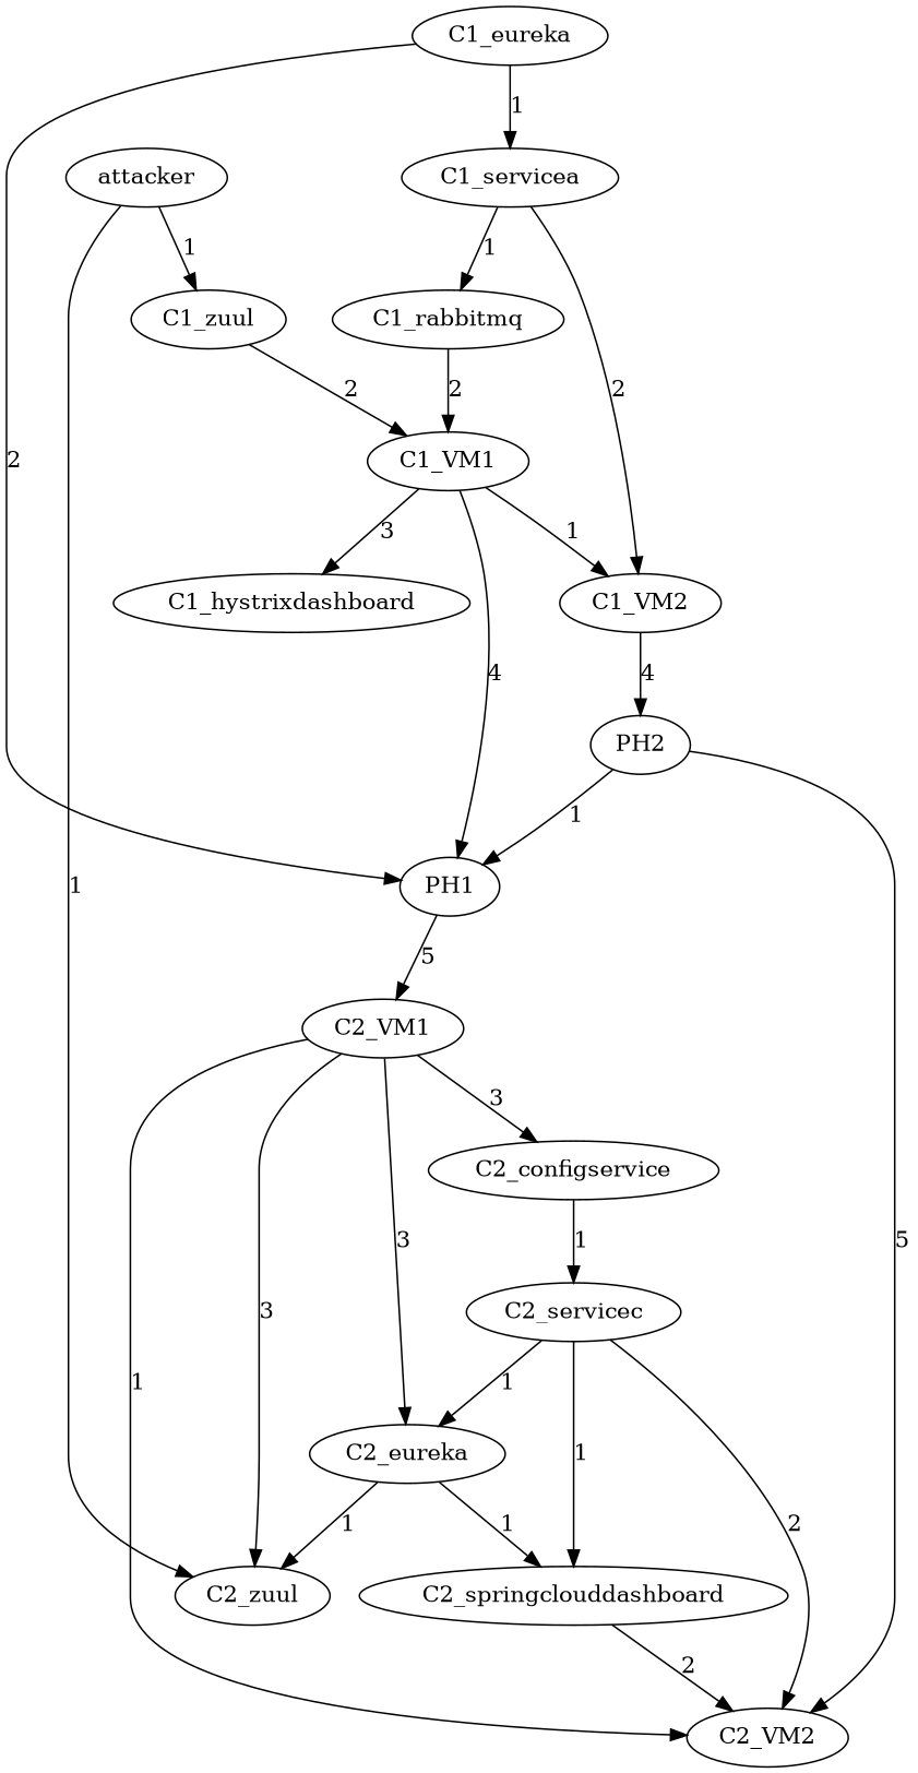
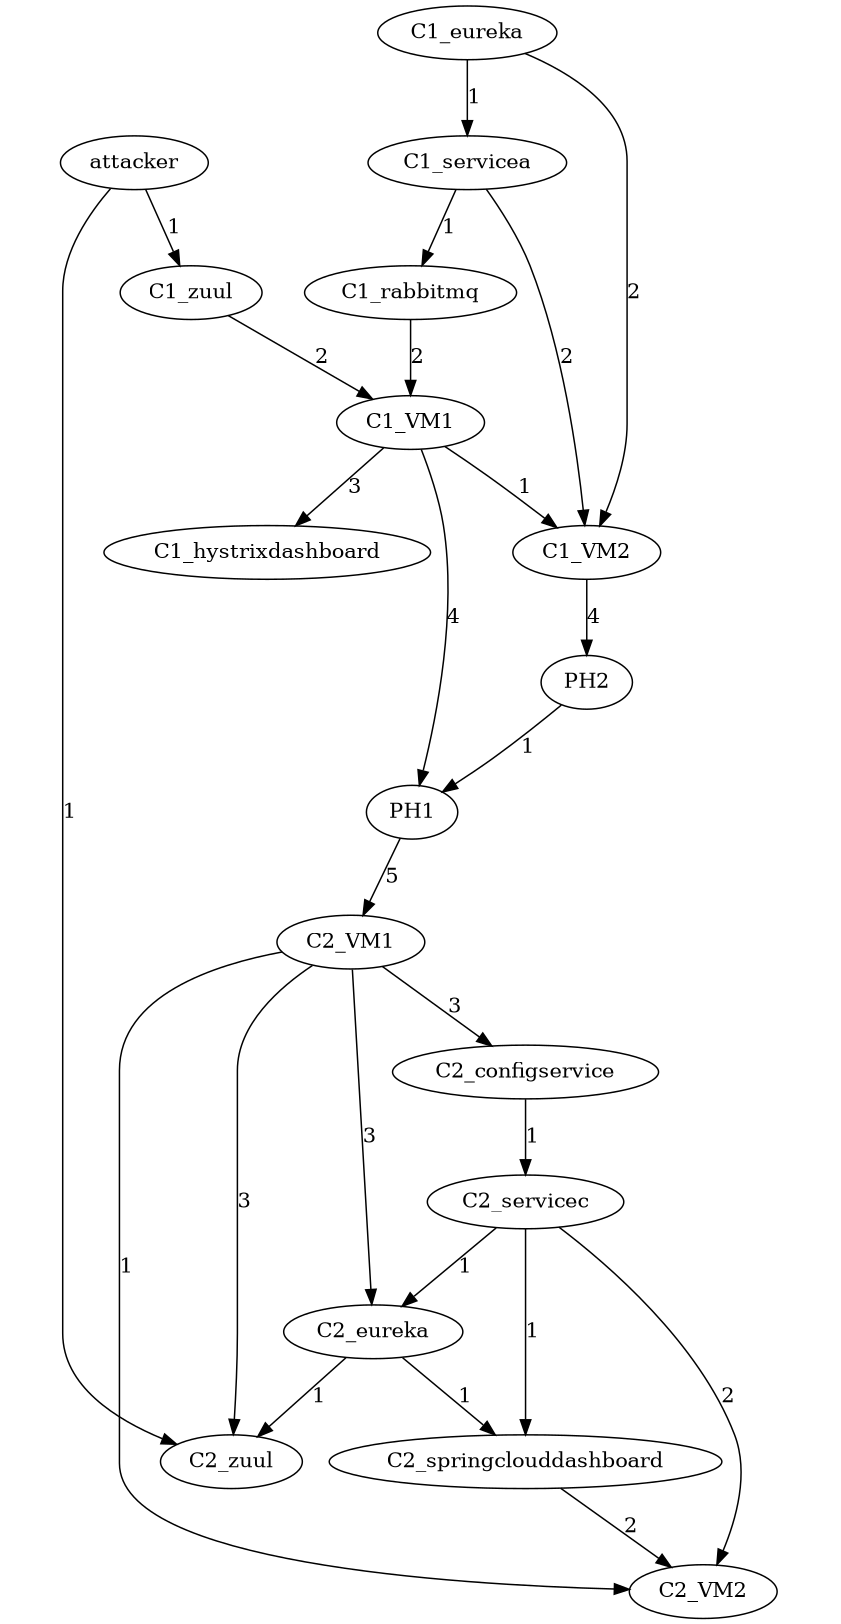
  digraph {
    attacker
    C1_zuul
    C2_zuul
    C1_VM1
    C1_eureka
    C1_servicea
    C1_VM2
    C1_hystrixdashboard
    PH1
    C1_rabbitmq
    PH2
    C2_VM1
    C2_VM2
    C2_configservice
    C2_servicec
    C2_eureka
    C2_springclouddashboard
    attacker -> C1_zuul [label=1]
    attacker -> C2_zuul [label=1]
    C1_zuul -> C1_VM1 [label=2]
    C1_VM1 -> C1_VM2 [label=1]
    C1_VM1 -> C1_hystrixdashboard [label=3]
    C1_VM1 -> PH1 [label=4]
    C1_eureka -> C1_servicea [label=1]
-   C1_eureka -> PH1 [label=2]
+   C1_eureka -> C1_VM2 [label=2]
    C1_servicea -> C1_VM2 [label=2]
    C1_servicea -> C1_rabbitmq [label=1]
    C1_VM2 -> PH2 [label=4]
    PH1 -> C2_VM1 [label=5]
    C1_rabbitmq -> C1_VM1 [label=2]
    PH2 -> PH1 [label=1]
-   PH2 -> C2_VM2 [label=5]
    C2_VM1 -> C2_zuul [label=3]
    C2_VM1 -> C2_VM2 [label=1]
    C2_VM1 -> C2_configservice [label=3]
    C2_VM1 -> C2_eureka [label=3]
    C2_configservice -> C2_servicec [label=1]
    C2_servicec -> C2_VM2 [label=2]
    C2_servicec -> C2_eureka [label=1]
    C2_servicec -> C2_springclouddashboard [label=1]
    C2_eureka -> C2_zuul [label=1]
    C2_eureka -> C2_springclouddashboard [label=1]
    C2_springclouddashboard -> C2_VM2 [label=2]
  }
